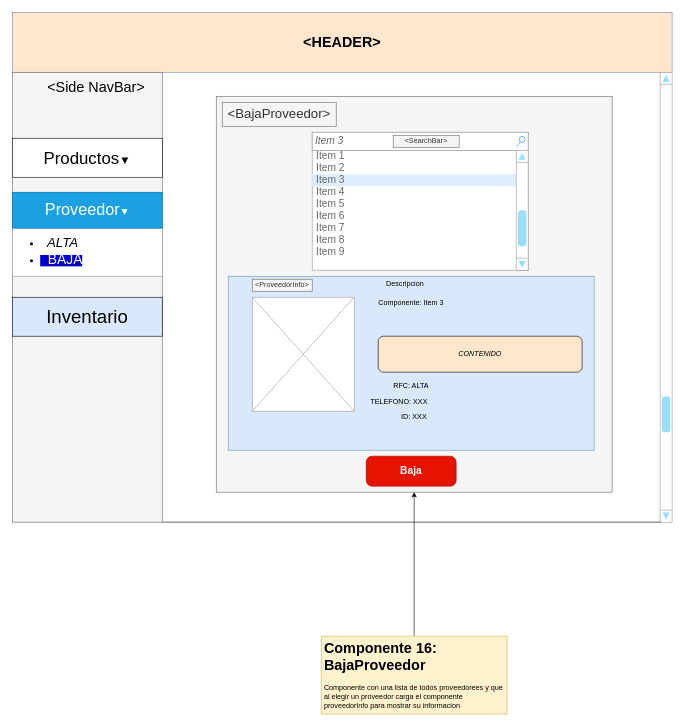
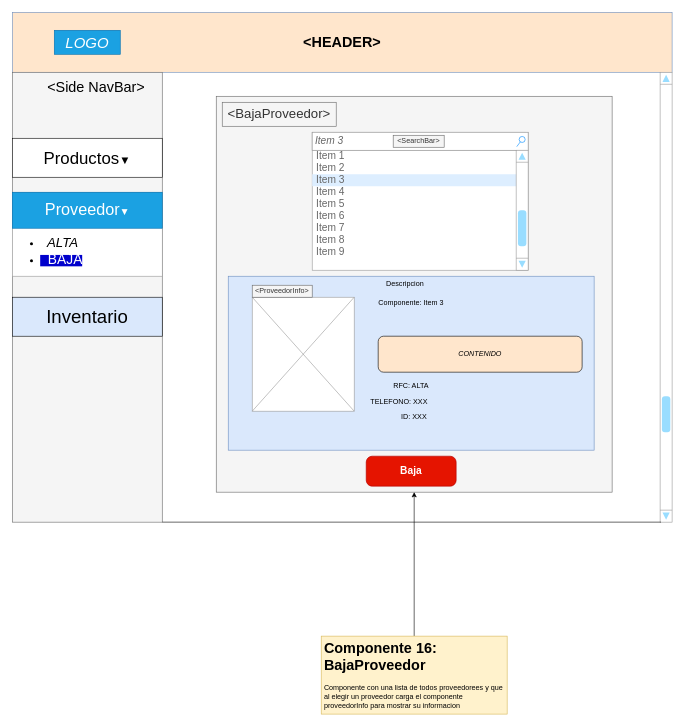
  <mxCell id="0" />
  <mxCell id="1" parent="0" />
  <mxCell id="2" value="" style="whiteSpace=wrap;html=1;aspect=fixed;fillColor=#f5f5f5;strokeColor=#666666;fontColor=#333333;" parent="1" vertex="1"><mxGeometry x="360" y="160" width="660" height="660" as="geometry" /></mxCell>
  <mxCell id="3" value="" style="rounded=0;whiteSpace=wrap;html=1;fillColor=#dae8fc;strokeColor=#6c8ebf;" parent="1" vertex="1"><mxGeometry x="380" y="460" width="610" height="290" as="geometry" /></mxCell>
  <mxCell id="4" value="&lt;h1&gt;&amp;lt;HEADER&amp;gt;&lt;br&gt;&lt;/h1&gt;" style="rounded=0;whiteSpace=wrap;html=1;fillColor=#ffe6cc;strokeColor=#6c8ebf;" parent="1" vertex="1"><mxGeometry width="1100" height="100" as="geometry" x="20" y="20" /></mxCell>
  <mxCell id="5" value="" style="rounded=0;whiteSpace=wrap;html=1;fillColor=#f5f5f5;strokeColor=#666666;fontColor=#333333;" parent="1" vertex="1"><mxGeometry y="120" width="250" height="750" as="geometry" x="20" /></mxCell>
  <mxCell id="6" value="&lt;font style=&quot;font-size: 24px&quot;&gt;&amp;lt;Side NavBar&amp;gt;&lt;/font&gt;" style="text;html=1;strokeColor=none;fillColor=none;align=center;verticalAlign=middle;whiteSpace=wrap;rounded=0;" parent="1" vertex="1"><mxGeometry x="70" y="130" width="180" height="30" as="geometry" /></mxCell>
+ <mxCell id="7" value="&lt;i&gt;&lt;font style=&quot;font-size: 25px&quot;&gt;LOGO&lt;/font&gt;&lt;/i&gt;" style="text;html=1;strokeColor=#006EAF;fillColor=#1ba1e2;align=center;verticalAlign=middle;whiteSpace=wrap;rounded=0;fontColor=#ffffff;" parent="1" vertex="1"><mxGeometry x="90" y="50" width="110" height="40" as="geometry" /></mxCell>
  <mxCell id="8" value="" style="verticalLabelPosition=bottom;shadow=0;dashed=0;align=center;html=1;verticalAlign=top;strokeWidth=1;shape=mxgraph.mockup.navigation.scrollBar;strokeColor=#999999;barPos=20;fillColor2=#99ddff;strokeColor2=none;direction=north;" parent="1" vertex="1"><mxGeometry x="1100" y="120" width="20" height="750" as="geometry" /></mxCell>
  <mxCell id="9" value="&lt;div&gt;&lt;font style=&quot;font-size: 28px&quot;&gt;Productos&lt;/font&gt;&lt;font style=&quot;font-size: 19px&quot;&gt;▼&lt;/font&gt;&lt;/div&gt;" style="rounded=0;whiteSpace=wrap;html=1;" parent="1" vertex="1"><mxGeometry y="230" width="250" height="65" as="geometry" x="20" /></mxCell>
  <mxCell id="10" value="&lt;font style=&quot;font-size: 31px&quot;&gt;Inventario&lt;/font&gt;" style="rounded=0;whiteSpace=wrap;html=1;fillColor=#dae8fc;" parent="1" vertex="1"><mxGeometry y="495" width="250" height="65" as="geometry" x="20" /></mxCell>
  <mxCell id="11" value="" style="endArrow=none;html=1;exitX=1;exitY=1;exitDx=0;exitDy=0;entryX=0;entryY=0.07;entryDx=0;entryDy=0;entryPerimeter=0;" parent="1" source="5" target="8" edge="1"><mxGeometry width="50" height="50" relative="1" as="geometry"><mxPoint x="300" y="890" as="sourcePoint" /><mxPoint x="350" y="840" as="targetPoint" /></mxGeometry></mxCell>
  <mxCell id="12" value="&lt;font style=&quot;font-size: 22px&quot;&gt;&amp;lt;BajaProveedor&amp;gt;&lt;/font&gt;" style="text;html=1;align=center;verticalAlign=middle;whiteSpace=wrap;rounded=0;fillColor=#f5f5f5;strokeColor=#666666;fontColor=#333333;" parent="1" vertex="1"><mxGeometry x="370" y="170" width="190" height="40" as="geometry" /></mxCell>
  <mxCell id="13" value="Baja" style="strokeWidth=1;shadow=0;dashed=0;align=center;html=1;shape=mxgraph.mockup.buttons.button;strokeColor=#B20000;fontColor=#ffffff;mainText=;buttonStyle=round;fontSize=17;fontStyle=1;fillColor=#e51400;whiteSpace=wrap;" parent="1" vertex="1"><mxGeometry x="610" y="760" width="150" height="50" as="geometry" /></mxCell>
  <mxCell id="14" value="" style="strokeWidth=1;shadow=0;dashed=0;align=center;html=1;shape=mxgraph.mockup.forms.rrect;rSize=0;strokeColor=#999999;fillColor=#ffffff;" parent="1" vertex="1"><mxGeometry x="520" y="220" width="360" height="230" as="geometry" /></mxCell>
  <mxCell id="15" value="Title" style="strokeWidth=1;shadow=0;dashed=0;align=center;html=1;shape=mxgraph.mockup.forms.rrect;rSize=0;strokeColor=#999999;fontColor=#008cff;fontSize=17;fillColor=#ffffff;resizeWidth=1;" parent="14" vertex="1"><mxGeometry width="355" height="30" relative="1" as="geometry" /></mxCell>
  <mxCell id="16" value="Item 1" style="strokeWidth=1;shadow=0;dashed=0;align=center;html=1;shape=mxgraph.mockup.forms.anchor;fontSize=17;fontColor=#666666;align=left;spacingLeft=5;resizeWidth=1;" parent="14" vertex="1"><mxGeometry width="355" height="20" relative="1" as="geometry"><mxPoint y="30" as="offset" /></mxGeometry></mxCell>
  <mxCell id="17" value="Item 2" style="strokeWidth=1;shadow=0;dashed=0;align=center;html=1;shape=mxgraph.mockup.forms.anchor;fontSize=17;fontColor=#666666;align=left;spacingLeft=5;resizeWidth=1;" parent="14" vertex="1"><mxGeometry width="355" height="20" relative="1" as="geometry"><mxPoint y="50" as="offset" /></mxGeometry></mxCell>
  <mxCell id="18" value="Item 3" style="strokeWidth=1;shadow=0;dashed=0;align=center;html=1;shape=mxgraph.mockup.forms.rrect;rSize=0;fontSize=17;fontColor=#666666;align=left;spacingLeft=5;fillColor=#ddeeff;strokeColor=none;resizeWidth=1;" parent="14" vertex="1"><mxGeometry width="355" height="20" relative="1" as="geometry"><mxPoint y="70" as="offset" /></mxGeometry></mxCell>
  <mxCell id="19" value="Item 4" style="strokeWidth=1;shadow=0;dashed=0;align=center;html=1;shape=mxgraph.mockup.forms.anchor;fontSize=17;fontColor=#666666;align=left;spacingLeft=5;resizeWidth=1;" parent="14" vertex="1"><mxGeometry width="355" height="20" relative="1" as="geometry"><mxPoint y="90" as="offset" /></mxGeometry></mxCell>
  <mxCell id="20" value="Item 5" style="strokeWidth=1;shadow=0;dashed=0;align=center;html=1;shape=mxgraph.mockup.forms.anchor;fontSize=17;fontColor=#666666;align=left;spacingLeft=5;resizeWidth=1;" parent="14" vertex="1"><mxGeometry y="110" width="355" height="20" as="geometry" /></mxCell>
  <mxCell id="21" value="Item 6" style="strokeWidth=1;shadow=0;dashed=0;align=center;html=1;shape=mxgraph.mockup.forms.anchor;fontSize=17;fontColor=#666666;align=left;spacingLeft=5;resizeWidth=1;" parent="14" vertex="1"><mxGeometry y="130" width="355" height="20" as="geometry" /></mxCell>
  <mxCell id="22" value="&lt;i&gt;Item 3&lt;/i&gt;" style="strokeWidth=1;shadow=0;dashed=0;align=center;html=1;shape=mxgraph.mockup.forms.searchBox;strokeColor=#999999;mainText=;strokeColor2=#008cff;fontColor=#666666;fontSize=17;align=left;spacingLeft=3;fillColor=#FFFFFF;" parent="14" vertex="1"><mxGeometry width="360" height="30" as="geometry" /></mxCell>
  <mxCell id="23" value="Item 7" style="strokeWidth=1;shadow=0;dashed=0;align=center;html=1;shape=mxgraph.mockup.forms.anchor;fontSize=17;fontColor=#666666;align=left;spacingLeft=5;resizeWidth=1;" parent="14" vertex="1"><mxGeometry y="150" width="355" height="20" as="geometry" /></mxCell>
  <mxCell id="24" value="Item 8" style="strokeWidth=1;shadow=0;dashed=0;align=center;html=1;shape=mxgraph.mockup.forms.anchor;fontSize=17;fontColor=#666666;align=left;spacingLeft=5;resizeWidth=1;" parent="14" vertex="1"><mxGeometry y="170" width="355" height="20" as="geometry" /></mxCell>
  <mxCell id="25" value="" style="verticalLabelPosition=bottom;shadow=0;dashed=0;align=center;html=1;verticalAlign=top;strokeWidth=1;shape=mxgraph.mockup.navigation.scrollBar;strokeColor=#999999;barPos=20;fillColor2=#99ddff;strokeColor2=none;direction=north;fillColor=#FFFFFF;" parent="14" vertex="1"><mxGeometry x="340" y="30" width="20" height="200" as="geometry" /></mxCell>
  <mxCell id="26" value="Item 9" style="strokeWidth=1;shadow=0;dashed=0;align=center;html=1;shape=mxgraph.mockup.forms.anchor;fontSize=17;fontColor=#666666;align=left;spacingLeft=5;resizeWidth=1;" parent="14" vertex="1"><mxGeometry y="190" width="355" height="20" as="geometry" /></mxCell>
- <mxCell id="27" value="&amp;lt;SearchBar&amp;gt;" style="text;html=1;strokeColor=#666666;fillColor=#f5f5f5;align=center;verticalAlign=middle;whiteSpace=wrap;rounded=0;fontColor=#333333;" parent="14" vertex="1"><mxGeometry x="135" y="5" width="110" height="20" as="geometry" /></mxCell>
+ <mxCell id="27" value="&amp;lt;SearchBar&amp;gt;" style="text;html=1;strokeColor=#666666;fillColor=#f5f5f5;align=center;verticalAlign=middle;whiteSpace=wrap;rounded=0;fontColor=#333333;" parent="14" vertex="1"><mxGeometry x="135" y="5" width="85" height="20" as="geometry" /></mxCell>
  <mxCell id="28" value="" style="verticalLabelPosition=bottom;shadow=0;dashed=0;align=center;html=1;verticalAlign=top;strokeWidth=1;shape=mxgraph.mockup.graphics.simpleIcon;strokeColor=#999999;fillColor=#FFFFFF;" parent="1" vertex="1"><mxGeometry x="420" y="495" width="170" height="190" as="geometry" /></mxCell>
  <mxCell id="29" value="Componente: Item 3" style="text;html=1;strokeColor=none;fillColor=none;align=center;verticalAlign=middle;whiteSpace=wrap;rounded=0;" parent="1" vertex="1"><mxGeometry x="610" y="495" width="150" height="20" as="geometry" /></mxCell>
  <mxCell id="30" value="&lt;i&gt;CONTENIDO&lt;/i&gt;" style="rounded=1;whiteSpace=wrap;html=1;fillColor=#ffe6cc;" parent="1" vertex="1"><mxGeometry x="630" y="560" width="340" height="60" as="geometry" /></mxCell>
  <mxCell id="31" value="RFC: ALTA" style="text;html=1;strokeColor=none;fillColor=none;align=center;verticalAlign=middle;whiteSpace=wrap;rounded=0;" parent="1" vertex="1"><mxGeometry x="630" y="632.5" width="110" height="20" as="geometry" /></mxCell>
  <mxCell id="32" value="Descripcion" style="text;html=1;strokeColor=none;fillColor=none;align=center;verticalAlign=middle;whiteSpace=wrap;rounded=0;" parent="1" vertex="1"><mxGeometry x="630" y="462.5" width="90" height="20" as="geometry" /></mxCell>
  <mxCell id="33" style="edgeStyle=orthogonalEdgeStyle;rounded=0;orthogonalLoop=1;jettySize=auto;html=1;" parent="1" source="34" target="2" edge="1"><mxGeometry relative="1" as="geometry" /></mxCell>
  <mxCell id="34" value="&lt;h1&gt;Componente 16: BajaProveedor&lt;br&gt;&lt;/h1&gt;&lt;p&gt;Componente con una lista de todos proveedorees y que al elegir un proveedor carga el componente proveedorInfo para mostrar su informacion&lt;br&gt;&lt;/p&gt;" style="text;html=1;strokeColor=#d6b656;fillColor=#fff2cc;spacing=5;spacingTop=-20;whiteSpace=wrap;overflow=hidden;rounded=0;" parent="1" vertex="1"><mxGeometry x="535" y="1060" width="310" height="130" as="geometry" /></mxCell>
  <mxCell id="35" value="ID: XXX" style="text;html=1;strokeColor=none;fillColor=none;align=center;verticalAlign=middle;whiteSpace=wrap;rounded=0;" parent="1" vertex="1"><mxGeometry x="635" y="685" width="110" height="20" as="geometry" /></mxCell>
- <mxCell id="36" value="&amp;lt;ProveedorInfo&amp;gt;" style="text;html=1;strokeColor=#666666;fillColor=#f5f5f5;align=center;verticalAlign=middle;whiteSpace=wrap;rounded=0;fontColor=#333333;" parent="1" vertex="1"><mxGeometry x="420" y="465" width="100" height="20" as="geometry" /></mxCell>
+ <mxCell id="36" value="&amp;lt;ProveedorInfo&amp;gt;" style="text;html=1;strokeColor=#666666;fillColor=#f5f5f5;align=center;verticalAlign=middle;whiteSpace=wrap;rounded=0;fontColor=#333333;" parent="1" vertex="1"><mxGeometry x="420" y="475" width="100" height="20" as="geometry" /></mxCell>
  <mxCell id="37" value="TELEFONO: XXX" style="text;html=1;strokeColor=none;fillColor=none;align=center;verticalAlign=middle;whiteSpace=wrap;rounded=0;" vertex="1" parent="1"><mxGeometry x="610" y="660" width="110" height="20" as="geometry" /></mxCell>
  <mxCell id="38" value="" style="strokeWidth=1;shadow=0;dashed=0;align=center;html=1;shape=mxgraph.mockup.forms.rrect;rSize=0;strokeColor=#999999;fillColor=#ffffff;" vertex="1" parent="1"><mxGeometry y="320" width="250" height="140" as="geometry" x="20" /></mxCell>
  <mxCell id="39" value="&lt;div&gt;&lt;font style=&quot;font-size: 27px&quot;&gt;Proveedor&lt;/font&gt;▼&lt;/div&gt;" style="strokeWidth=1;shadow=0;dashed=0;align=center;html=1;shape=mxgraph.mockup.forms.rrect;rSize=0;strokeColor=#006EAF;fontSize=17;fillColor=#1ba1e2;resizeWidth=1;fontColor=#ffffff;" vertex="1" parent="38"><mxGeometry width="250" height="60" relative="1" as="geometry"><mxPoint as="offset" /></mxGeometry></mxCell>
  <mxCell id="40" value="&lt;ul&gt;&lt;li&gt;&lt;span style=&quot;background-color: transparent&quot;&gt;&lt;i&gt;&lt;font style=&quot;font-size: 22px&quot;&gt;&amp;nbsp; ALTA&lt;/font&gt;&lt;/i&gt;&lt;/span&gt;&lt;/li&gt;&lt;/ul&gt;" style="strokeWidth=1;shadow=0;dashed=0;align=center;html=1;shape=mxgraph.mockup.forms.anchor;fontSize=17;align=left;spacingLeft=5;resizeWidth=1;strokeColor=#d79b00;fillColor=#ffe6cc;" vertex="1" parent="38"><mxGeometry y="70.531" width="250" height="29.474" as="geometry" /></mxCell>
  <mxCell id="41" value="&lt;ul&gt;&lt;li&gt;&lt;font color=&quot;#FFFFFF&quot;&gt;&lt;span style=&quot;background-color: rgb(0 , 0 , 204)&quot;&gt;&lt;font style=&quot;font-size: 23px&quot;&gt;&amp;nbsp; BAJA&lt;br&gt;&lt;/font&gt;&lt;/span&gt;&lt;/font&gt;&lt;/li&gt;&lt;/ul&gt;" style="strokeWidth=1;shadow=0;dashed=0;align=center;html=1;shape=mxgraph.mockup.forms.anchor;fontSize=17;align=left;spacingLeft=5;resizeWidth=1;fillColor=#dae8fc;strokeColor=#6c8ebf;" vertex="1" parent="38"><mxGeometry y="100.005" width="250" height="24.706" as="geometry" /></mxCell>
